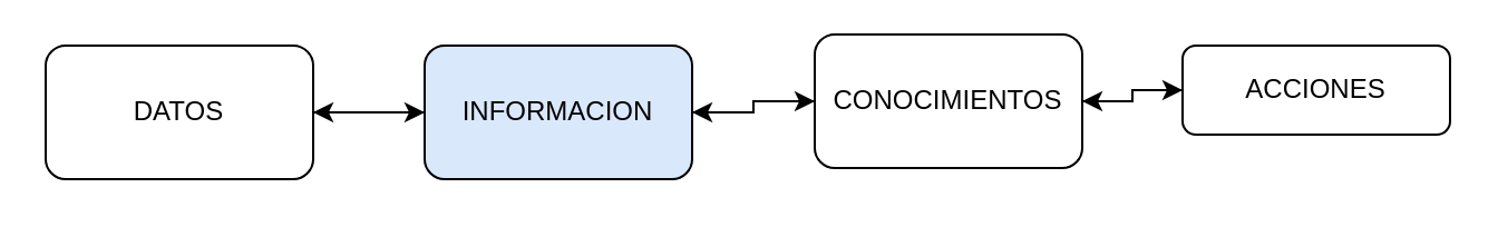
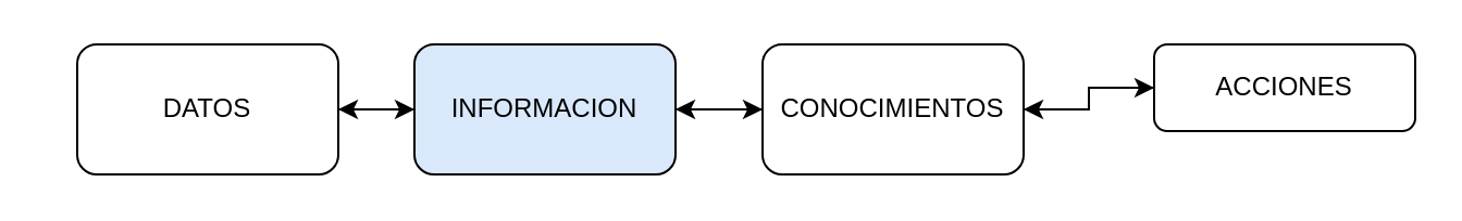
  <mxCell id="0" />
  <mxCell id="1" parent="0" />
  <mxCell id="2" style="edgeStyle=orthogonalEdgeStyle;rounded=0;orthogonalLoop=1;jettySize=auto;html=1;entryX=0;entryY=0.5;entryDx=0;entryDy=0;" edge="1" parent="1" source="3" target="6"><mxGeometry relative="1" as="geometry" /></mxCell>
- <mxCell id="3" value="DATOS" style="rounded=1;whiteSpace=wrap;html=1;" vertex="1" parent="1"><mxGeometry x="20" y="20" width="120" height="60" as="geometry" /></mxCell>
+ <mxCell id="3" value="DATOS" style="rounded=1;whiteSpace=wrap;html=1;" vertex="1" parent="1"><mxGeometry x="35" y="20" width="120" height="60" as="geometry" /></mxCell>
  <mxCell id="4" style="edgeStyle=orthogonalEdgeStyle;rounded=0;orthogonalLoop=1;jettySize=auto;html=1;" edge="1" parent="1" source="6" target="3"><mxGeometry relative="1" as="geometry" /></mxCell>
  <mxCell id="5" style="edgeStyle=orthogonalEdgeStyle;rounded=0;orthogonalLoop=1;jettySize=auto;html=1;" edge="1" parent="1" source="6" target="9"><mxGeometry relative="1" as="geometry" /></mxCell>
  <mxCell id="6" value="INFORMACION" style="rounded=1;whiteSpace=wrap;html=1;fillColor=#dae8fc;" vertex="1" parent="1"><mxGeometry x="190" y="20" width="120" height="60" as="geometry" /></mxCell>
  <mxCell id="7" style="edgeStyle=orthogonalEdgeStyle;rounded=0;orthogonalLoop=1;jettySize=auto;html=1;" edge="1" parent="1" source="9" target="6"><mxGeometry relative="1" as="geometry" /></mxCell>
  <mxCell id="8" style="edgeStyle=orthogonalEdgeStyle;rounded=0;orthogonalLoop=1;jettySize=auto;html=1;entryX=0;entryY=0.5;entryDx=0;entryDy=0;" edge="1" parent="1" source="9" target="11"><mxGeometry relative="1" as="geometry" /></mxCell>
- <mxCell id="9" value="CONOCIMIENTOS" style="rounded=1;whiteSpace=wrap;html=1;" vertex="1" parent="1"><mxGeometry x="365" y="15" width="120" height="60" as="geometry" /></mxCell>
+ <mxCell id="9" value="CONOCIMIENTOS" style="rounded=1;whiteSpace=wrap;html=1;" vertex="1" parent="1"><mxGeometry x="350" y="20" width="120" height="60" as="geometry" /></mxCell>
  <mxCell id="10" style="edgeStyle=orthogonalEdgeStyle;rounded=0;orthogonalLoop=1;jettySize=auto;html=1;" edge="1" parent="1" source="11" target="9"><mxGeometry relative="1" as="geometry" /></mxCell>
  <mxCell id="11" value="ACCIONES" style="rounded=1;whiteSpace=wrap;html=1;" vertex="1" parent="1"><mxGeometry x="530" y="20" width="120" height="40" as="geometry" /></mxCell>
